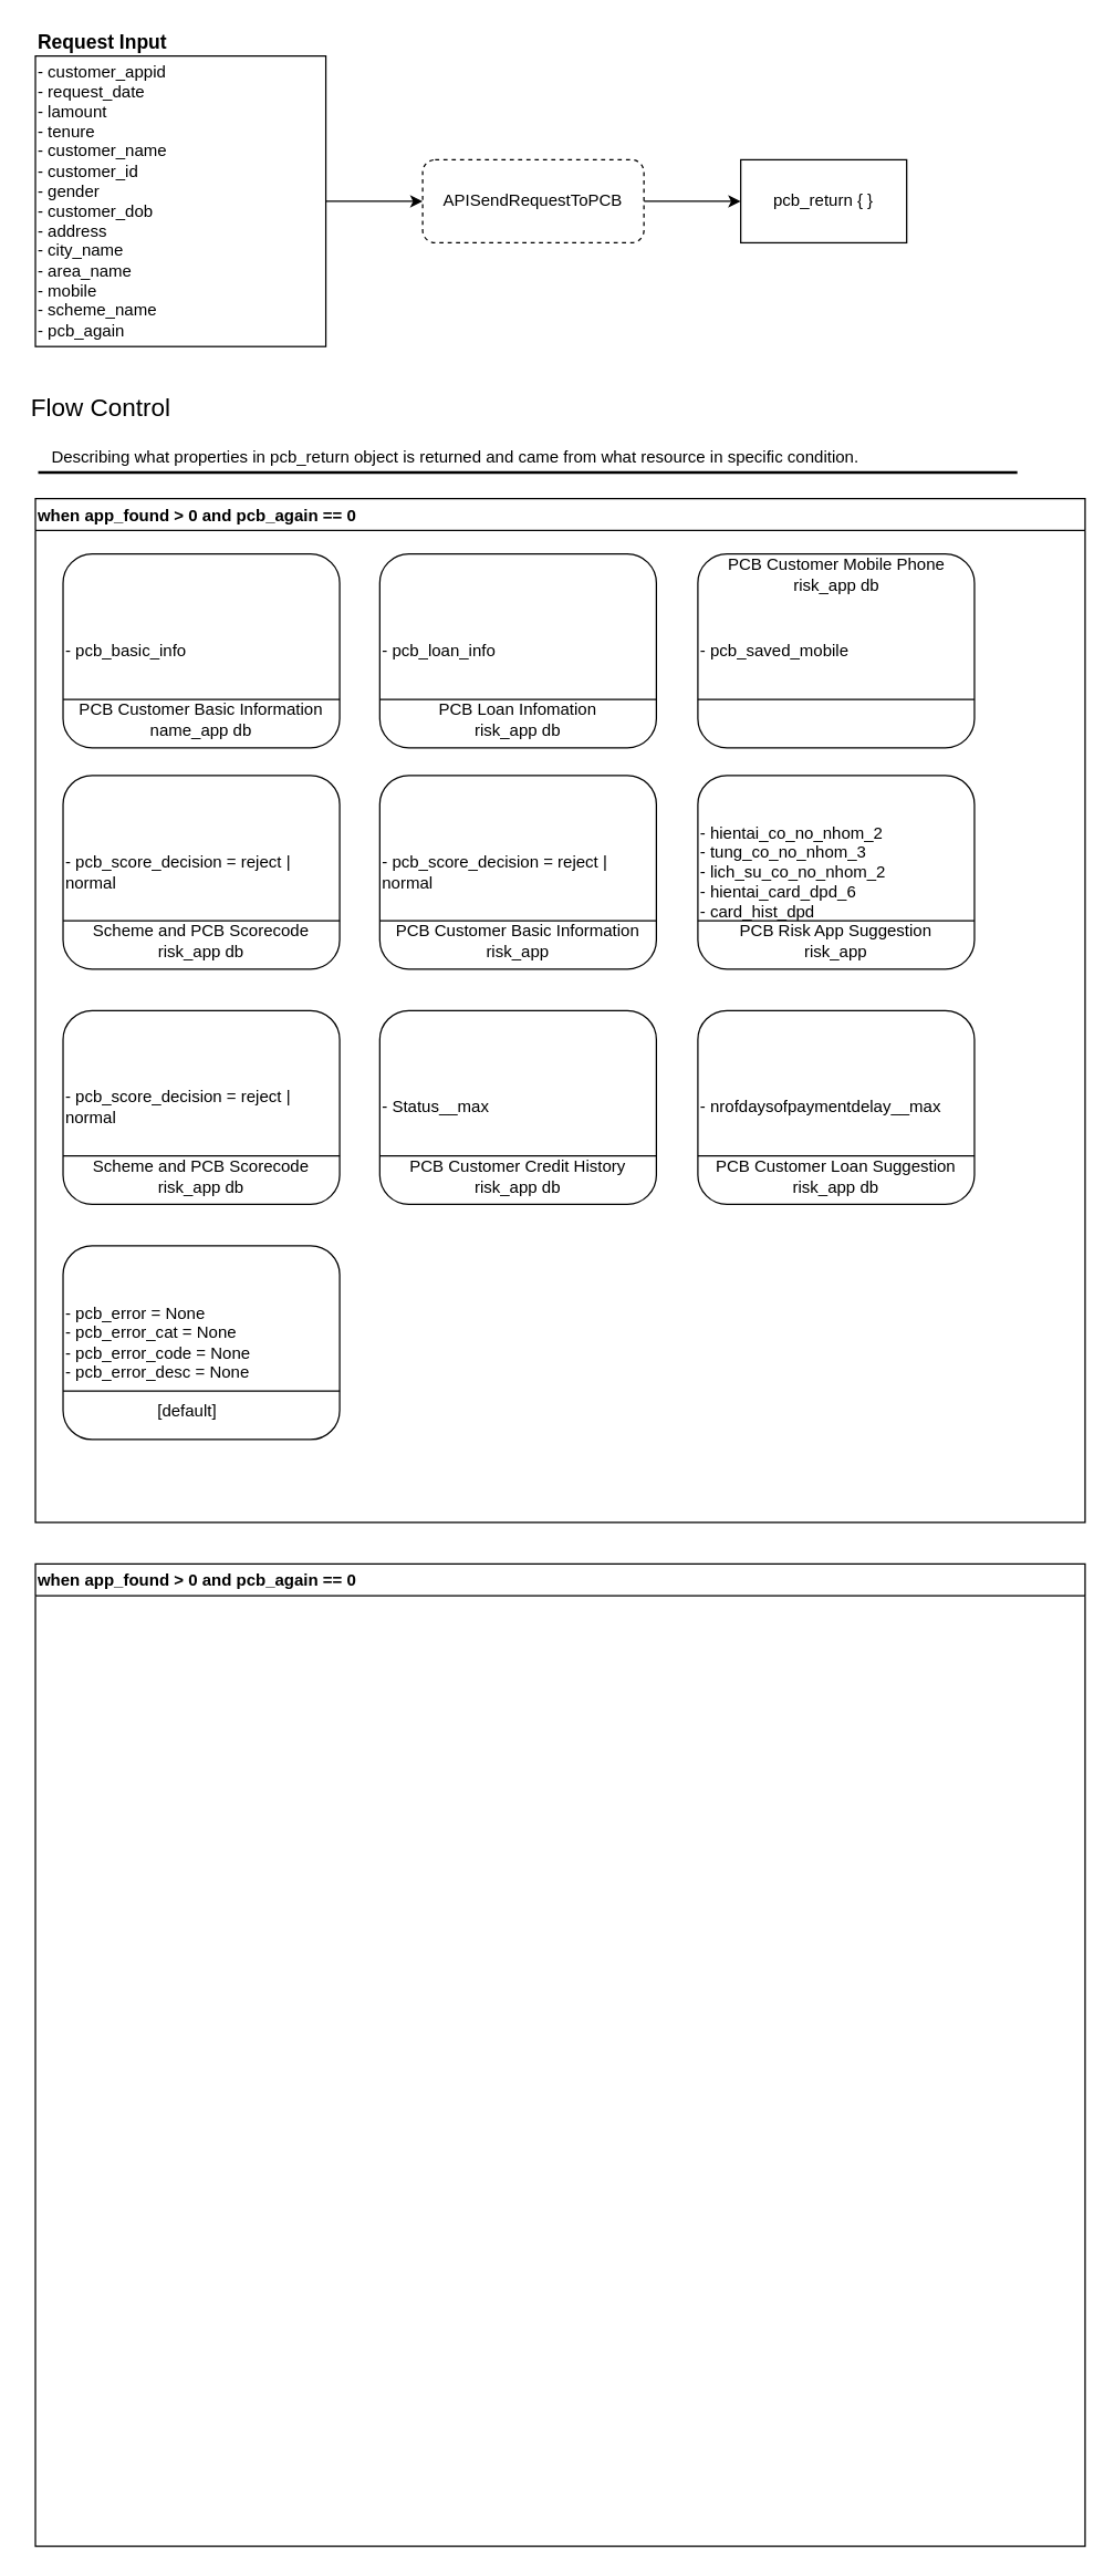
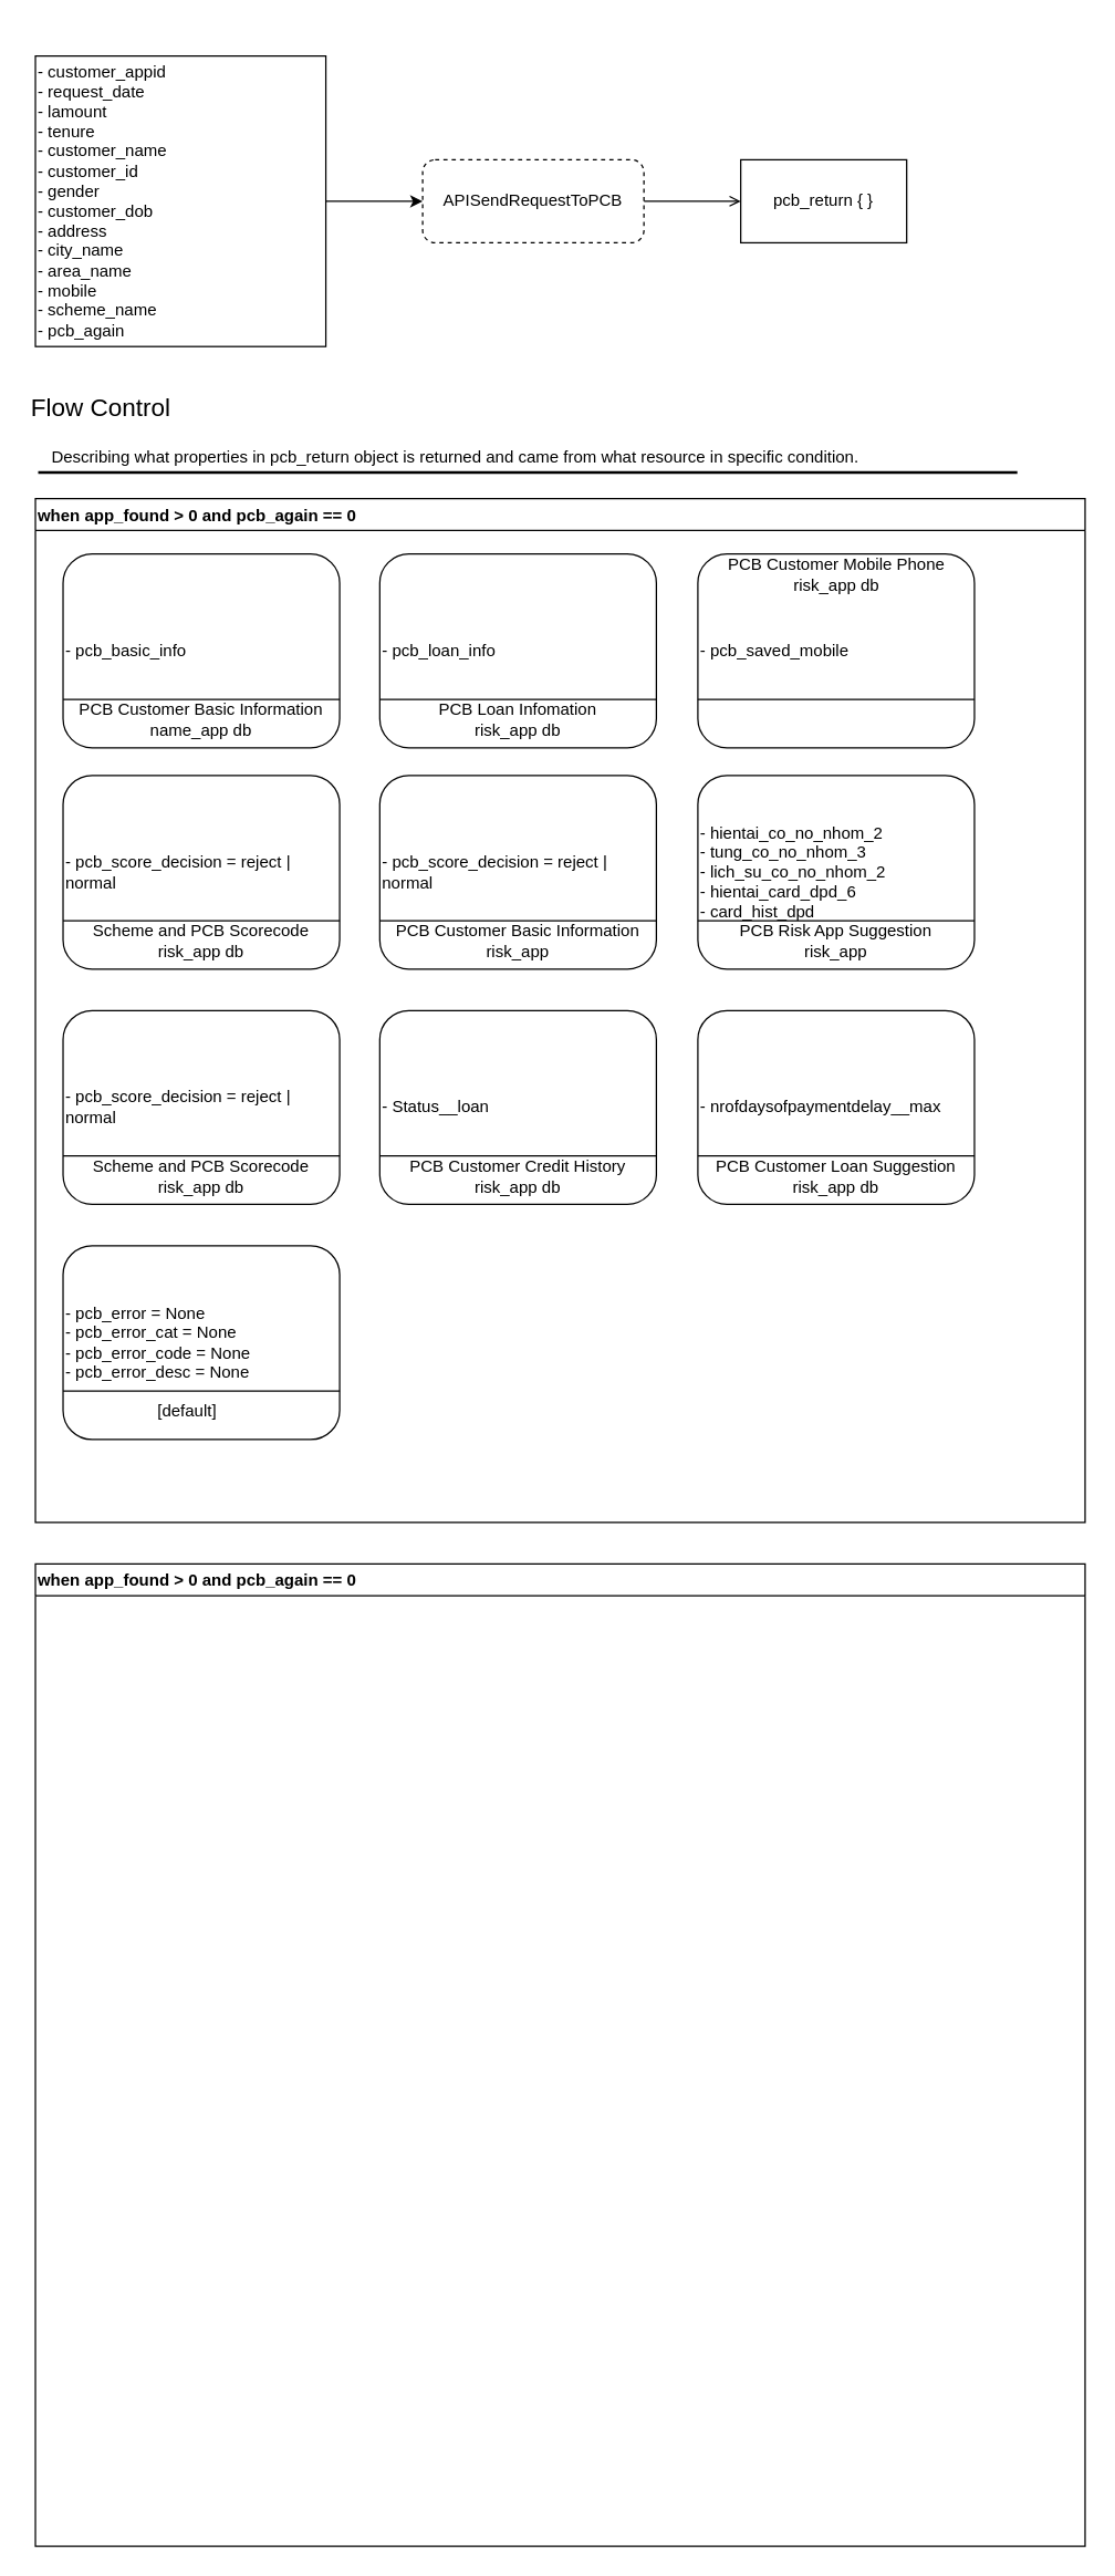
  <mxCell id="0" />
  <mxCell id="1" parent="0" />
- <mxCell id="2" style="edgeStyle=orthogonalEdgeStyle;rounded=0;orthogonalLoop=1;jettySize=auto;html=1;entryX=0;entryY=0.5;entryDx=0;entryDy=0;" parent="1" source="3" target="51" edge="1"><mxGeometry relative="1" as="geometry" /></mxCell>
+ <mxCell id="2" style="edgeStyle=orthogonalEdgeStyle;rounded=0;orthogonalLoop=1;jettySize=auto;html=1;entryX=0;entryY=0.5;entryDx=0;entryDy=0;endArrow=open;" parent="1" source="3" target="51" edge="1"><mxGeometry relative="1" as="geometry" /></mxCell>
  <mxCell id="3" value="APISendRequestToPCB" style="rounded=1;whiteSpace=wrap;html=1;dashed=1;" parent="1" vertex="1"><mxGeometry x="305" y="115" width="160" height="60" as="geometry" /></mxCell>
  <mxCell id="4" value="" style="group" parent="1" vertex="1" connectable="0"><mxGeometry x="25" y="20" width="210" height="230" as="geometry" /></mxCell>
  <mxCell id="5" value="- customer_appid&lt;br&gt;- request_date&lt;br&gt;- lamount&lt;br&gt;- tenure&lt;br&gt;- customer_name&lt;br&gt;- customer_id&lt;br&gt;- gender&lt;br&gt;- customer_dob&lt;br&gt;- address&lt;br&gt;- city_name&lt;br&gt;- area_name&lt;br&gt;- mobile&lt;br&gt;- scheme_name&lt;br&gt;- pcb_again" style="whiteSpace=wrap;html=1;aspect=fixed;align=left;" parent="4" vertex="1"><mxGeometry y="20" width="210" height="210" as="geometry" /></mxCell>
- <mxCell id="6" value="&lt;b&gt;&lt;font style=&quot;font-size: 14px&quot;&gt;Request Input&lt;/font&gt;&lt;/b&gt;" style="text;html=1;strokeColor=none;fillColor=none;align=left;verticalAlign=middle;whiteSpace=wrap;rounded=0;" parent="4" vertex="1"><mxGeometry width="120" height="20" as="geometry" /></mxCell>
  <mxCell id="7" style="edgeStyle=orthogonalEdgeStyle;rounded=0;orthogonalLoop=1;jettySize=auto;html=1;entryX=0;entryY=0.5;entryDx=0;entryDy=0;" parent="1" source="5" target="3" edge="1"><mxGeometry relative="1" as="geometry" /></mxCell>
  <mxCell id="8" value="when app_found &gt; 0 and pcb_again == 0" style="swimlane;startSize=23;align=left;" parent="1" vertex="1"><mxGeometry x="25" y="360" width="759" height="740" as="geometry" /></mxCell>
  <mxCell id="9" value="" style="group" parent="8" vertex="1" connectable="0"><mxGeometry x="20" y="40" width="280" height="140" as="geometry" /></mxCell>
  <mxCell id="10" value="- pcb_basic_info" style="rounded=1;whiteSpace=wrap;html=1;align=left;" parent="9" vertex="1"><mxGeometry width="200" height="140" as="geometry" /></mxCell>
  <mxCell id="11" value="" style="endArrow=none;html=1;entryX=1;entryY=0.75;entryDx=0;entryDy=0;exitX=0;exitY=0.75;exitDx=0;exitDy=0;" parent="9" source="10" target="10" edge="1"><mxGeometry width="50" height="50" relative="1" as="geometry"><mxPoint y="110" as="sourcePoint" /><mxPoint x="50" y="60" as="targetPoint" /></mxGeometry></mxCell>
  <mxCell id="12" value="PCB Customer Basic Information&lt;br&gt;name_app db" style="text;html=1;strokeColor=none;fillColor=none;align=center;verticalAlign=middle;whiteSpace=wrap;rounded=0;" parent="9" vertex="1"><mxGeometry y="110" width="200" height="20" as="geometry" /></mxCell>
  <mxCell id="13" value="" style="group" parent="8" vertex="1" connectable="0"><mxGeometry x="249" y="40" width="230" height="140" as="geometry" /></mxCell>
  <mxCell id="14" value="- pcb_loan_info" style="rounded=1;whiteSpace=wrap;html=1;align=left;" parent="13" vertex="1"><mxGeometry width="200" height="140" as="geometry" /></mxCell>
  <mxCell id="15" value="" style="endArrow=none;html=1;entryX=1;entryY=0.75;entryDx=0;entryDy=0;exitX=0;exitY=0.75;exitDx=0;exitDy=0;" parent="13" source="14" target="14" edge="1"><mxGeometry width="50" height="50" relative="1" as="geometry"><mxPoint y="110" as="sourcePoint" /><mxPoint x="50" y="60" as="targetPoint" /></mxGeometry></mxCell>
  <mxCell id="16" value="PCB Loan Infomation&lt;br&gt;risk_app db" style="text;html=1;strokeColor=none;fillColor=none;align=center;verticalAlign=middle;whiteSpace=wrap;rounded=0;" parent="13" vertex="1"><mxGeometry x="25" y="110" width="150" height="20" as="geometry" /></mxCell>
  <mxCell id="17" value="" style="group" parent="8" vertex="1" connectable="0"><mxGeometry x="479" y="40" width="230" height="140" as="geometry" /></mxCell>
  <mxCell id="18" value="- pcb_saved_mobile" style="rounded=1;whiteSpace=wrap;html=1;align=left;" parent="17" vertex="1"><mxGeometry width="200" height="140" as="geometry" /></mxCell>
  <mxCell id="19" value="" style="endArrow=none;html=1;entryX=1;entryY=0.75;entryDx=0;entryDy=0;exitX=0;exitY=0.75;exitDx=0;exitDy=0;" parent="17" source="18" target="18" edge="1"><mxGeometry width="50" height="50" relative="1" as="geometry"><mxPoint y="110" as="sourcePoint" /><mxPoint x="50" y="60" as="targetPoint" /></mxGeometry></mxCell>
  <mxCell id="20" value="PCB Customer Mobile Phone&lt;br&gt;risk_app db" style="text;html=1;strokeColor=none;fillColor=none;align=center;verticalAlign=middle;whiteSpace=wrap;rounded=0;" parent="17" vertex="1"><mxGeometry x="18" y="5" width="165" height="20" as="geometry" /></mxCell>
  <mxCell id="21" value="" style="group" parent="8" vertex="1" connectable="0"><mxGeometry x="20" y="200" width="280" height="140" as="geometry" /></mxCell>
  <mxCell id="22" value="- pcb_score_decision = reject | normal" style="rounded=1;whiteSpace=wrap;html=1;align=left;" parent="21" vertex="1"><mxGeometry width="200" height="140" as="geometry" /></mxCell>
  <mxCell id="23" value="" style="endArrow=none;html=1;entryX=1;entryY=0.75;entryDx=0;entryDy=0;exitX=0;exitY=0.75;exitDx=0;exitDy=0;" parent="21" source="22" target="22" edge="1"><mxGeometry width="50" height="50" relative="1" as="geometry"><mxPoint y="110" as="sourcePoint" /><mxPoint x="50" y="60" as="targetPoint" /></mxGeometry></mxCell>
  <mxCell id="24" value="Scheme and PCB Scorecode&lt;br&gt;risk_app db" style="text;html=1;strokeColor=none;fillColor=none;align=center;verticalAlign=middle;whiteSpace=wrap;rounded=0;" parent="21" vertex="1"><mxGeometry y="110" width="200" height="20" as="geometry" /></mxCell>
  <mxCell id="25" value="" style="group" parent="8" vertex="1" connectable="0"><mxGeometry x="249" y="200" width="280" height="140" as="geometry" /></mxCell>
  <mxCell id="26" value="- pcb_score_decision = reject | normal" style="rounded=1;whiteSpace=wrap;html=1;align=left;" parent="25" vertex="1"><mxGeometry width="200" height="140" as="geometry" /></mxCell>
  <mxCell id="27" value="" style="endArrow=none;html=1;entryX=1;entryY=0.75;entryDx=0;entryDy=0;exitX=0;exitY=0.75;exitDx=0;exitDy=0;" parent="25" source="26" target="26" edge="1"><mxGeometry width="50" height="50" relative="1" as="geometry"><mxPoint y="110" as="sourcePoint" /><mxPoint x="50" y="60" as="targetPoint" /></mxGeometry></mxCell>
  <mxCell id="28" value="PCB Customer Basic Information&lt;br&gt;risk_app" style="text;html=1;strokeColor=none;fillColor=none;align=center;verticalAlign=middle;whiteSpace=wrap;rounded=0;" parent="25" vertex="1"><mxGeometry y="110" width="200" height="20" as="geometry" /></mxCell>
  <mxCell id="29" value="" style="group" parent="8" vertex="1" connectable="0"><mxGeometry x="479" y="200" width="280" height="140" as="geometry" /></mxCell>
  <mxCell id="30" value="- hientai_co_no_nhom_2&lt;br&gt;- tung_co_no_nhom_3&lt;br&gt;- lich_su_co_no_nhom_2&lt;br&gt;- hientai_card_dpd_6&lt;br&gt;- card_hist_dpd&lt;br&gt;" style="rounded=1;whiteSpace=wrap;html=1;align=left;" parent="29" vertex="1"><mxGeometry width="200" height="140" as="geometry" /></mxCell>
  <mxCell id="31" value="" style="endArrow=none;html=1;entryX=1;entryY=0.75;entryDx=0;entryDy=0;exitX=0;exitY=0.75;exitDx=0;exitDy=0;" parent="29" source="30" target="30" edge="1"><mxGeometry width="50" height="50" relative="1" as="geometry"><mxPoint y="110" as="sourcePoint" /><mxPoint x="50" y="60" as="targetPoint" /></mxGeometry></mxCell>
  <mxCell id="32" value="PCB Risk App Suggestion&lt;br&gt;risk_app" style="text;html=1;strokeColor=none;fillColor=none;align=center;verticalAlign=middle;whiteSpace=wrap;rounded=0;" parent="29" vertex="1"><mxGeometry y="110" width="200" height="20" as="geometry" /></mxCell>
  <mxCell id="33" value="" style="group" parent="8" vertex="1" connectable="0"><mxGeometry x="20" y="370" width="280" height="140" as="geometry" /></mxCell>
  <mxCell id="34" value="- pcb_score_decision = reject | normal" style="rounded=1;whiteSpace=wrap;html=1;align=left;" parent="33" vertex="1"><mxGeometry width="200" height="140" as="geometry" /></mxCell>
  <mxCell id="35" value="" style="endArrow=none;html=1;entryX=1;entryY=0.75;entryDx=0;entryDy=0;exitX=0;exitY=0.75;exitDx=0;exitDy=0;" parent="33" source="34" target="34" edge="1"><mxGeometry width="50" height="50" relative="1" as="geometry"><mxPoint y="110" as="sourcePoint" /><mxPoint x="50" y="60" as="targetPoint" /></mxGeometry></mxCell>
  <mxCell id="36" value="Scheme and PCB Scorecode&lt;br&gt;risk_app db" style="text;html=1;strokeColor=none;fillColor=none;align=center;verticalAlign=middle;whiteSpace=wrap;rounded=0;" parent="33" vertex="1"><mxGeometry y="110" width="200" height="20" as="geometry" /></mxCell>
  <mxCell id="37" value="" style="group" parent="8" vertex="1" connectable="0"><mxGeometry x="249" y="370" width="280" height="140" as="geometry" /></mxCell>
- <mxCell id="38" value="- Status__max" style="rounded=1;whiteSpace=wrap;html=1;align=left;" parent="37" vertex="1"><mxGeometry width="200" height="140" as="geometry" /></mxCell>
+ <mxCell id="38" value="- Status__loan" style="rounded=1;whiteSpace=wrap;html=1;align=left;" parent="37" vertex="1"><mxGeometry width="200" height="140" as="geometry" /></mxCell>
  <mxCell id="39" value="" style="endArrow=none;html=1;entryX=1;entryY=0.75;entryDx=0;entryDy=0;exitX=0;exitY=0.75;exitDx=0;exitDy=0;" parent="37" source="38" target="38" edge="1"><mxGeometry width="50" height="50" relative="1" as="geometry"><mxPoint y="110" as="sourcePoint" /><mxPoint x="50" y="60" as="targetPoint" /></mxGeometry></mxCell>
  <mxCell id="40" value="PCB Customer Credit History&lt;br&gt;risk_app db" style="text;html=1;strokeColor=none;fillColor=none;align=center;verticalAlign=middle;whiteSpace=wrap;rounded=0;" parent="37" vertex="1"><mxGeometry y="110" width="200" height="20" as="geometry" /></mxCell>
  <mxCell id="41" value="" style="group" parent="8" vertex="1" connectable="0"><mxGeometry x="479" y="370" width="280" height="140" as="geometry" /></mxCell>
  <mxCell id="42" value="- nrofdaysofpaymentdelay__max" style="rounded=1;whiteSpace=wrap;html=1;align=left;" parent="41" vertex="1"><mxGeometry width="200" height="140" as="geometry" /></mxCell>
  <mxCell id="43" value="" style="endArrow=none;html=1;entryX=1;entryY=0.75;entryDx=0;entryDy=0;exitX=0;exitY=0.75;exitDx=0;exitDy=0;" parent="41" source="42" target="42" edge="1"><mxGeometry width="50" height="50" relative="1" as="geometry"><mxPoint y="110" as="sourcePoint" /><mxPoint x="50" y="60" as="targetPoint" /></mxGeometry></mxCell>
  <mxCell id="44" value="PCB Customer Loan Suggestion&lt;br&gt;risk_app db" style="text;html=1;strokeColor=none;fillColor=none;align=center;verticalAlign=middle;whiteSpace=wrap;rounded=0;" parent="41" vertex="1"><mxGeometry y="110" width="200" height="20" as="geometry" /></mxCell>
  <mxCell id="45" value="" style="group" parent="8" vertex="1" connectable="0"><mxGeometry x="20" y="540" width="280" height="140" as="geometry" /></mxCell>
  <mxCell id="46" value="- pcb_error = None&lt;br&gt;- pcb_error_cat = None&lt;br&gt;- pcb_error_code = None&lt;br&gt;- pcb_error_desc = None" style="rounded=1;whiteSpace=wrap;html=1;align=left;" parent="45" vertex="1"><mxGeometry width="200" height="140" as="geometry" /></mxCell>
  <mxCell id="47" value="" style="endArrow=none;html=1;entryX=1;entryY=0.75;entryDx=0;entryDy=0;exitX=0;exitY=0.75;exitDx=0;exitDy=0;" parent="45" source="46" target="46" edge="1"><mxGeometry width="50" height="50" relative="1" as="geometry"><mxPoint y="110" as="sourcePoint" /><mxPoint x="50" y="60" as="targetPoint" /></mxGeometry></mxCell>
  <mxCell id="48" value="[default]" style="text;html=1;strokeColor=none;fillColor=none;align=center;verticalAlign=middle;whiteSpace=wrap;rounded=0;" vertex="1" parent="45"><mxGeometry x="-10" y="110" width="200" height="20" as="geometry" /></mxCell>
  <mxCell id="49" value="&lt;span style=&quot;font-size: 18px&quot;&gt;Flow Control&lt;/span&gt;" style="text;html=1;strokeColor=none;fillColor=none;align=left;verticalAlign=middle;whiteSpace=wrap;rounded=0;" parent="1" vertex="1"><mxGeometry x="20" y="285" width="150" height="20" as="geometry" /></mxCell>
  <mxCell id="50" value="" style="line;strokeWidth=2;html=1;align=left;" parent="1" vertex="1"><mxGeometry x="27" y="336" width="708" height="10" as="geometry" /></mxCell>
  <mxCell id="51" value="pcb_return { }" style="rounded=0;whiteSpace=wrap;html=1;align=center;" parent="1" vertex="1"><mxGeometry x="535" y="115" width="120" height="60" as="geometry" /></mxCell>
  <mxCell id="52" value="when app_found &gt; 0 and pcb_again == 0" style="swimlane;startSize=23;align=left;" parent="1" vertex="1"><mxGeometry x="25" y="1130" width="759" height="710" as="geometry" /></mxCell>
  <mxCell id="53" value="Describing what properties in pcb_return object is returned and came from what resource in specific condition." style="text;html=1;strokeColor=none;fillColor=none;align=left;verticalAlign=middle;whiteSpace=wrap;rounded=0;" vertex="1" parent="1"><mxGeometry x="35" y="320" width="730" height="20" as="geometry" /></mxCell>
